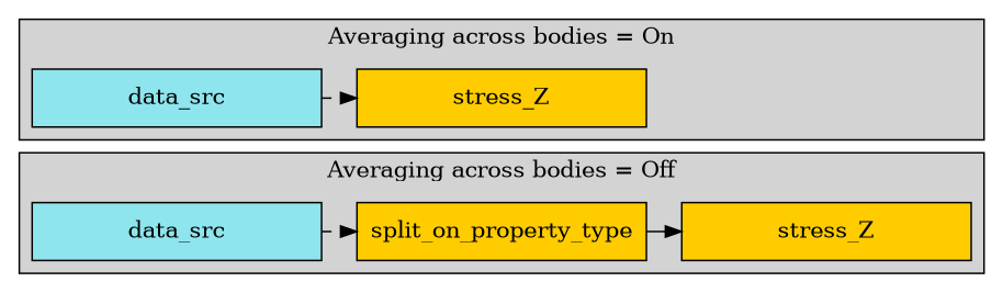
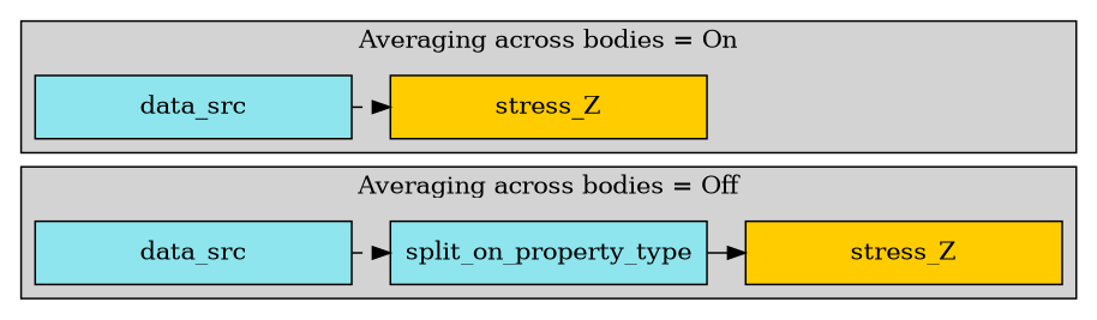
  digraph {
    nodesep=0.3
    rankdir=LR
    ranksep=0.3
    splines=line
    node [fillcolor="#ffcc0" fixedsize=true margin=0 shape=box style=filled]
    edge [style=dashed]
    n1 [label=stress_Z width=2.5]
-   n2 [label=split_on_property_type width=2.5]
+   n2 [fillcolor=cadetblue2 label=split_on_property_type width=2.5]
    n3 [fillcolor=cadetblue2 label=data_src width=2.5]
    n4 [label=stress_Z width=2.5]
    inv02 [style=invisible width=2.5]
    n6 [fillcolor=cadetblue2 label=data_src width=2.5]
    subgraph cluster_1 {
      fillcolor=lightgrey
      label="Averaging across bodies = Off"
      style=filled
      n1
      n2
      n3
    }
    subgraph cluster_2 {
      fillcolor=lightgrey
      label="Averaging across bodies = On"
      style=filled
      n4
      inv02
      n6
    }
    n2 -> n1 [style=""]
    n3 -> n2
    n4 -> inv02 [style=invis]
    n6 -> n4
  }
